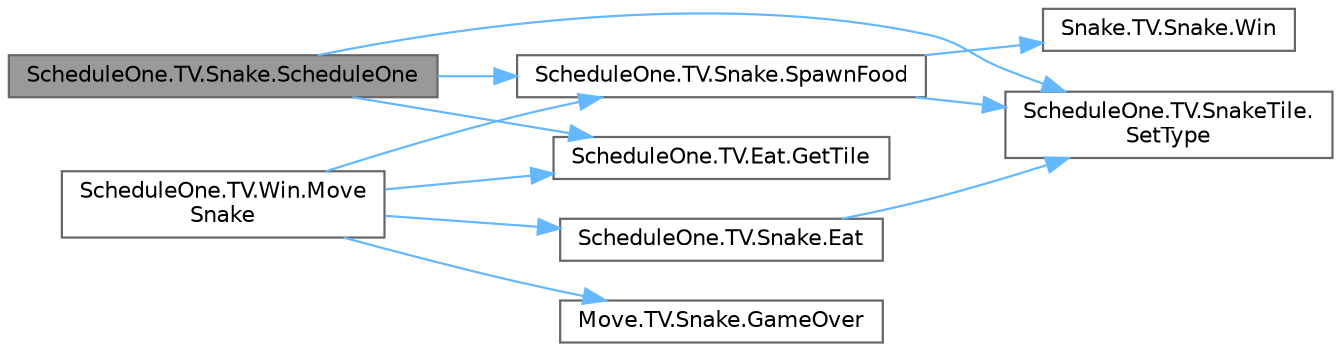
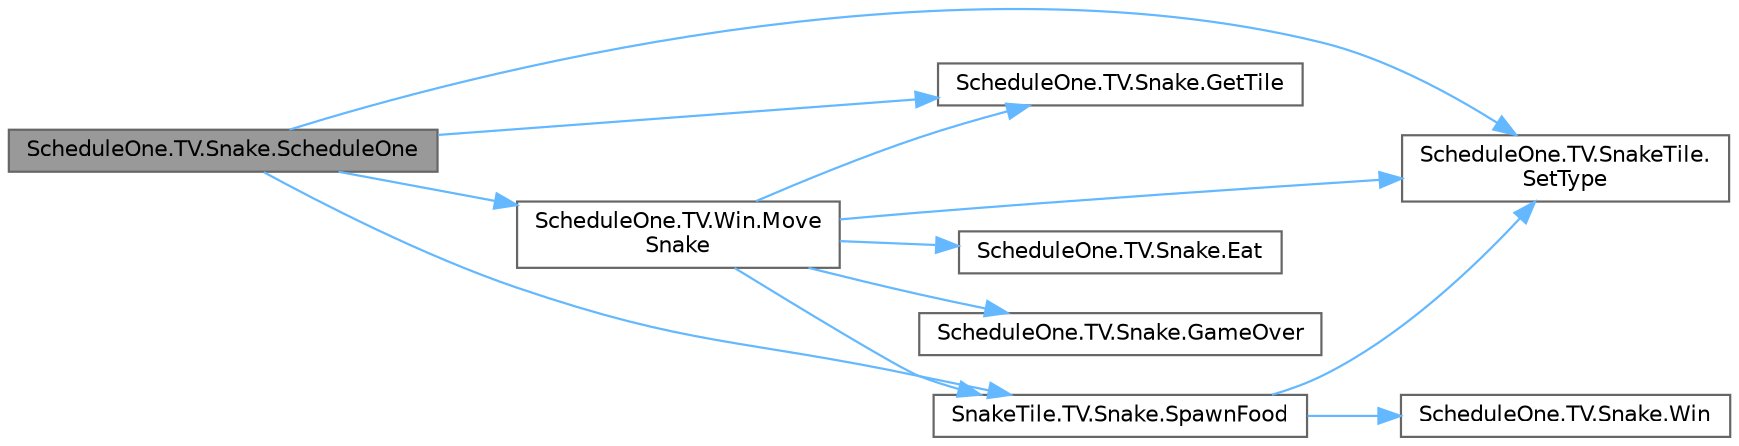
  digraph {
    rankdir=LR
    node [color=grey40 fillcolor=white fontname=Helvetica fontsize=10 shape=box style=filled]
    edge [color=steelblue1 fontname=Helvetica fontsize=10 labelfontname=Helvetica labelfontsize=10 style=solid]
    n1 [color=gray40 fillcolor=grey60 fontcolor=black height=0.2 label="ScheduleOne.TV.Snake.ScheduleOne" width=0.4]
-   n2 [height=0.2 label="ScheduleOne.TV.Eat.GetTile" width=0.4]
+   n2 [height=0.2 label="ScheduleOne.TV.Snake.GetTile" width=0.4]
    n3 [height=0.2 label="ScheduleOne.TV.Win.Move\lSnake" width=0.4]
    n4 [height=0.2 label="ScheduleOne.TV.SnakeTile.\lSetType" width=0.4]
-   n5 [height=0.2 label="ScheduleOne.TV.Snake.SpawnFood" width=0.4]
+   n5 [height=0.2 label="SnakeTile.TV.Snake.SpawnFood" width=0.4]
    n6 [height=0.2 label="ScheduleOne.TV.Snake.Eat" width=0.4]
-   n7 [height=0.2 label="Move.TV.Snake.GameOver" width=0.4]
-   n8 [height=0.2 label="Snake.TV.Snake.Win" width=0.4]
+   n7 [height=0.2 label="ScheduleOne.TV.Snake.GameOver" width=0.4]
+   n8 [height=0.2 label="ScheduleOne.TV.Snake.Win" width=0.4]
    n1 -> n2
+   n1 -> n3
    n1 -> n4
    n1 -> n5
    n3 -> n2
-   n6 -> n4
+   n3 -> n4
    n3 -> n5
    n3 -> n6
    n3 -> n7
    n5 -> n4
    n5 -> n8
  }
